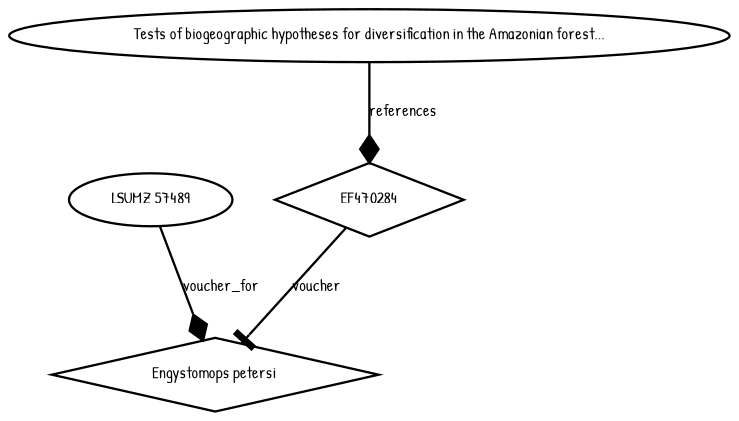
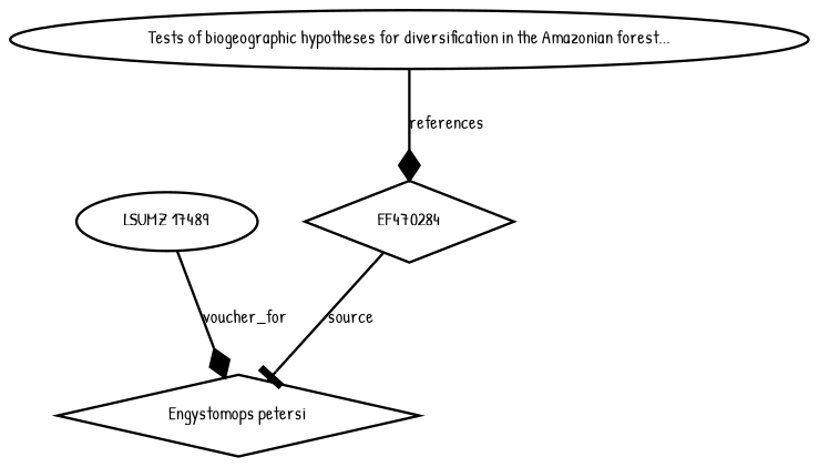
  digraph {
    fontname="Patrick Hand"
    node [fontname="Patrick Hand" fontsize=7 shape=diamond]
    edge [arrowhead=diamond fontname="Patrick Hand" fontsize=7]
    n1 [height=0.27433100247 label=EF470284 width=0.27433100247]
    n2 [height=0.27433100247 label="Engystomops petersi" width=0.27433100247]
    n3 [height=0.27433100247 label="Tests of biogeographic hypotheses for diversification in the Amazonian forest..." shape=ellipse width=0.27433100247]
-   n4 [height=0.27433100247 label="LSUMZ 57489" shape=ellipse width=0.27433100247]
-   n1 -> n2 [arrowhead=tee label=voucher]
+   n4 [height=0.27433100247 label="LSUMZ 17489" shape=ellipse width=0.27433100247]
+   n1 -> n2 [arrowhead=tee label=source]
    n3 -> n1 [label=references]
    n4 -> n2 [label=voucher_for]
  }
